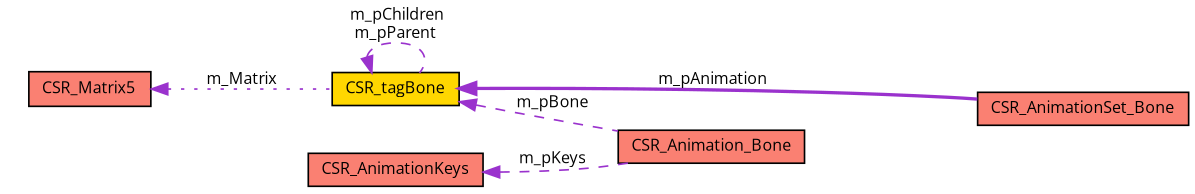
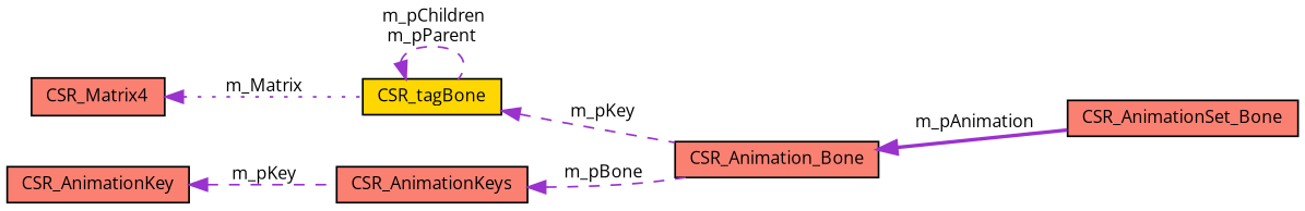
  digraph {
    fontname="Open Sans"
    rankdir=LR
    node [color=black fillcolor=salmon fontname="Open Sans" fontsize=10 shape=record style=filled]
    edge [color=darkorchid3 dir=back fontname="Open Sans" fontsize=10 labelfontname=Helvetica labelfontsize=10 style=dashed]
    n1 [fontcolor=black height=0.2 label=CSR_AnimationSet_Bone width=0.4]
    n2 [height=0.2 label=CSR_Animation_Bone width=0.4]
    n3 [fillcolor=gold height=0.2 label=CSR_tagBone width=0.4]
-   n4 [height=0.2 label=CSR_Matrix5 width=0.4]
+   n4 [height=0.2 label=CSR_Matrix4 width=0.4]
    n5 [height=0.2 label=CSR_AnimationKeys width=0.4]
-   n3 -> n1 [label=" m_pAnimation" style=bold]
-   n3 -> n2 [label=" m_pBone"]
+   n6 [height=0.2 label=CSR_AnimationKey width=0.4]
+   n2 -> n1 [label=" m_pAnimation" style=bold]
+   n3 -> n2 [label=" m_pKey"]
    n3 -> n3 [label=" m_pChildren\nm_pParent"]
    n4 -> n3 [label=" m_Matrix" style=dotted]
-   n5 -> n2 [label=" m_pKeys"]
+   n5 -> n2 [label=" m_pBone"]
+   n6 -> n5 [label=" m_pKey"]
  }
